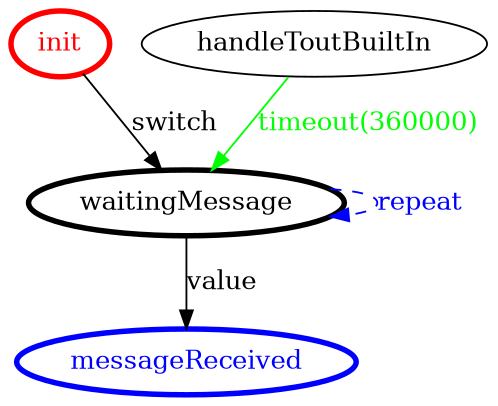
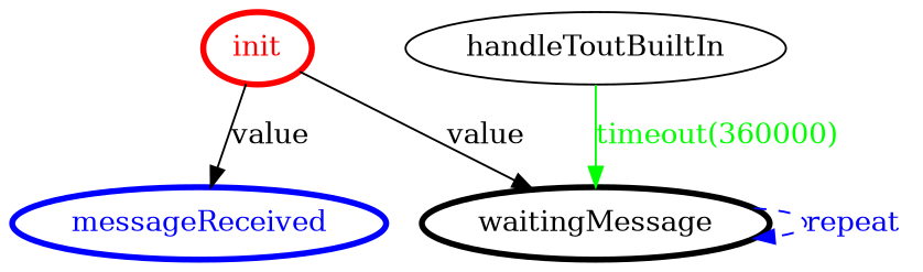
  digraph {
    rankdir=TB
    node [penwidth=3]
    edge [color=black fontcolor=black]
    init [color=red fontcolor=red]
    waitingMessage [color=black fontcolor=black]
    messageReceived [color=blue fontcolor=blue]
    handleToutBuiltIn [penwidth=""]
-   init -> waitingMessage [label=switch]
+   init -> waitingMessage [label=value]
    waitingMessage -> waitingMessage [color=blue fontcolor=blue label="repeat " style=dashed]
-   waitingMessage -> messageReceived [label=value]
+   init -> messageReceived [label=value]
    handleToutBuiltIn -> waitingMessage [color=green fontcolor=green label="timeout(360000)"]
  }
